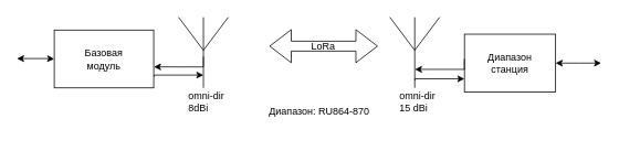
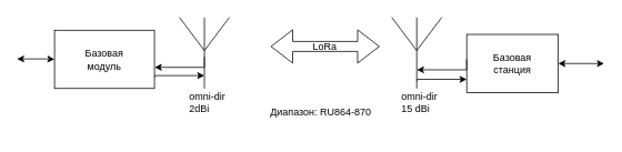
  <mxCell id="0" />
  <mxCell id="1" parent="0" />
  <mxCell id="2" style="edgeStyle=orthogonalEdgeStyle;rounded=0;orthogonalLoop=1;jettySize=auto;html=1;exitX=1.004;exitY=0.806;exitDx=0;exitDy=0;exitPerimeter=0;" edge="1" parent="1" source="3"><mxGeometry relative="1" as="geometry"><mxPoint x="215" y="102.5" as="sourcePoint" /><mxPoint x="245" y="90" as="targetPoint" /><Array as="points"><mxPoint x="186" y="90.5" /></Array></mxGeometry></mxCell>
  <mxCell id="3" value="Базовая&lt;br&gt;модуль" style="rounded=0;whiteSpace=wrap;html=1;" vertex="1" parent="1"><mxGeometry x="65" y="35.5" width="120" height="70" as="geometry" /></mxCell>
  <mxCell id="4" style="edgeStyle=orthogonalEdgeStyle;rounded=0;orthogonalLoop=1;jettySize=auto;html=1;exitX=1;exitY=0.5;exitDx=0;exitDy=0;startArrow=classic;startFill=1;" edge="1" parent="1" source="5"><mxGeometry relative="1" as="geometry"><mxPoint x="725" y="75.5" as="targetPoint" /></mxGeometry></mxCell>
- <mxCell id="5" value="Диапазон&lt;br&gt;станция" style="rounded=0;whiteSpace=wrap;html=1;" vertex="1" parent="1"><mxGeometry x="560" y="40.5" width="110" height="70" as="geometry" /></mxCell>
+ <mxCell id="5" value="Базовая&lt;br&gt;станция" style="rounded=0;whiteSpace=wrap;html=1;" vertex="1" parent="1"><mxGeometry x="560" y="40.5" width="110" height="70" as="geometry" /></mxCell>
  <mxCell id="6" style="edgeStyle=orthogonalEdgeStyle;rounded=0;orthogonalLoop=1;jettySize=auto;html=1;exitX=0;exitY=0.25;exitDx=0;exitDy=0;entryX=1.002;entryY=0.637;entryDx=0;entryDy=0;entryPerimeter=0;" edge="1" parent="1" target="3"><mxGeometry relative="1" as="geometry"><mxPoint x="245" y="67.5" as="sourcePoint" /><mxPoint x="215" y="80" as="targetPoint" /><Array as="points"><mxPoint x="245" y="80.5" /></Array></mxGeometry></mxCell>
- <mxCell id="7" value="omni-dir 8dBi&lt;br&gt;" style="text;whiteSpace=wrap;html=1;verticalAlign=middle;" vertex="1" parent="1"><mxGeometry x="225" y="105.5" width="50" height="34.5" as="geometry" /></mxCell>
+ <mxCell id="7" value="omni-dir 2dBi&lt;br&gt;" style="text;whiteSpace=wrap;html=1;verticalAlign=middle;" vertex="1" parent="1"><mxGeometry x="225" y="105.5" width="50" height="34.5" as="geometry" /></mxCell>
  <mxCell id="8" value="omni-dir&lt;br&gt;15 dBi" style="text;whiteSpace=wrap;html=1;verticalAlign=middle;align=left;" vertex="1" parent="1"><mxGeometry x="480" y="105.5" width="50" height="35" as="geometry" /></mxCell>
  <mxCell id="9" style="edgeStyle=orthogonalEdgeStyle;rounded=0;orthogonalLoop=1;jettySize=auto;html=1;exitX=1;exitY=0.5;exitDx=0;exitDy=0;startArrow=classic;startFill=1;" edge="1" parent="1"><mxGeometry relative="1" as="geometry"><mxPoint x="65" y="70.5" as="targetPoint" /><mxPoint x="20" y="70" as="sourcePoint" /><Array as="points"><mxPoint x="55" y="70.5" /><mxPoint x="55" y="70.5" /></Array></mxGeometry></mxCell>
  <mxCell id="10" value="Диапазон: RU864-870" style="text;html=1;strokeColor=none;fillColor=none;align=center;verticalAlign=middle;whiteSpace=wrap;rounded=0;" vertex="1" parent="1"><mxGeometry x="305" y="110" width="160" height="50" as="geometry" /></mxCell>
  <mxCell id="11" value="LoRa" style="shape=doubleArrow;whiteSpace=wrap;html=1;" vertex="1" parent="1"><mxGeometry x="325" y="35" width="130" height="40" as="geometry" /></mxCell>
  <mxCell id="12" value="" style="endArrow=none;html=1;rounded=0;" edge="1" parent="1"><mxGeometry width="50" height="50" relative="1" as="geometry"><mxPoint x="245" y="105.5" as="sourcePoint" /><mxPoint x="245" y="20" as="targetPoint" /></mxGeometry></mxCell>
  <mxCell id="13" value="" style="endArrow=none;html=1;rounded=0;" edge="1" parent="1"><mxGeometry width="50" height="50" relative="1" as="geometry"><mxPoint x="245" y="60" as="sourcePoint" /><mxPoint x="215" y="20" as="targetPoint" /></mxGeometry></mxCell>
  <mxCell id="14" value="" style="endArrow=none;html=1;rounded=0;" edge="1" parent="1"><mxGeometry width="50" height="50" relative="1" as="geometry"><mxPoint x="245" y="60" as="sourcePoint" /><mxPoint x="275" y="20" as="targetPoint" /></mxGeometry></mxCell>
  <mxCell id="15" style="edgeStyle=orthogonalEdgeStyle;rounded=0;orthogonalLoop=1;jettySize=auto;html=1;exitX=1.004;exitY=0.806;exitDx=0;exitDy=0;exitPerimeter=0;" edge="1" parent="1"><mxGeometry relative="1" as="geometry"><mxPoint x="500.48" y="96.46" as="sourcePoint" /><mxPoint x="560" y="94.54" as="targetPoint" /><Array as="points"><mxPoint x="501" y="95.04" /></Array></mxGeometry></mxCell>
  <mxCell id="16" style="edgeStyle=orthogonalEdgeStyle;rounded=0;orthogonalLoop=1;jettySize=auto;html=1;exitX=0;exitY=0.25;exitDx=0;exitDy=0;entryX=1.002;entryY=0.637;entryDx=0;entryDy=0;entryPerimeter=0;" edge="1" parent="1"><mxGeometry relative="1" as="geometry"><mxPoint x="559.94" y="70.5" as="sourcePoint" /><mxPoint x="500.18" y="83.09" as="targetPoint" /><Array as="points"><mxPoint x="559.94" y="83.5" /></Array></mxGeometry></mxCell>
  <mxCell id="17" value="" style="endArrow=none;html=1;rounded=0;" edge="1" parent="1"><mxGeometry width="50" height="50" relative="1" as="geometry"><mxPoint x="500" y="105.5" as="sourcePoint" /><mxPoint x="500" y="20" as="targetPoint" /></mxGeometry></mxCell>
  <mxCell id="18" value="" style="endArrow=none;html=1;rounded=0;" edge="1" parent="1"><mxGeometry width="50" height="50" relative="1" as="geometry"><mxPoint x="500" y="60" as="sourcePoint" /><mxPoint x="470" y="20" as="targetPoint" /></mxGeometry></mxCell>
  <mxCell id="19" value="" style="endArrow=none;html=1;rounded=0;" edge="1" parent="1"><mxGeometry width="50" height="50" relative="1" as="geometry"><mxPoint x="500" y="60" as="sourcePoint" /><mxPoint x="530" y="20" as="targetPoint" /></mxGeometry></mxCell>
